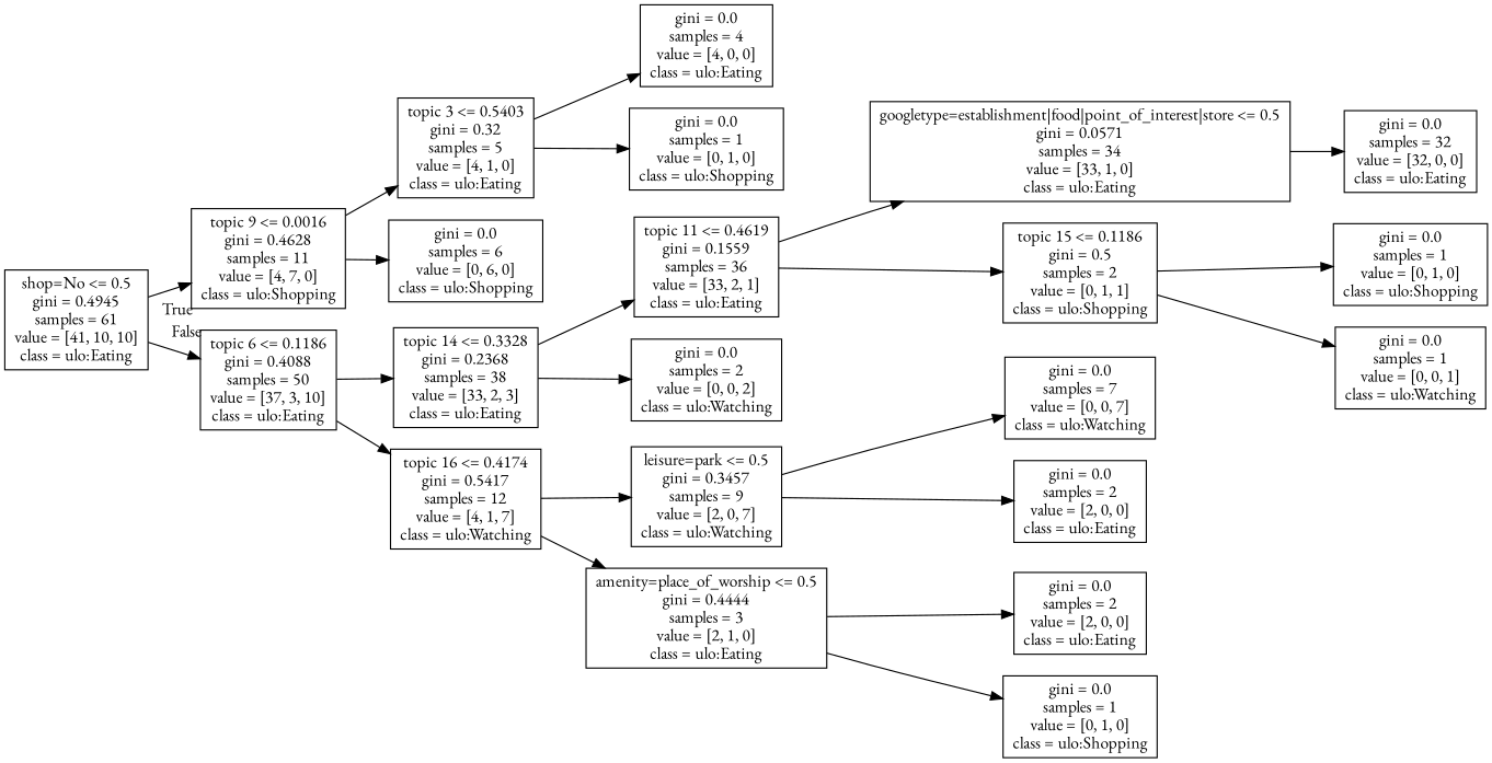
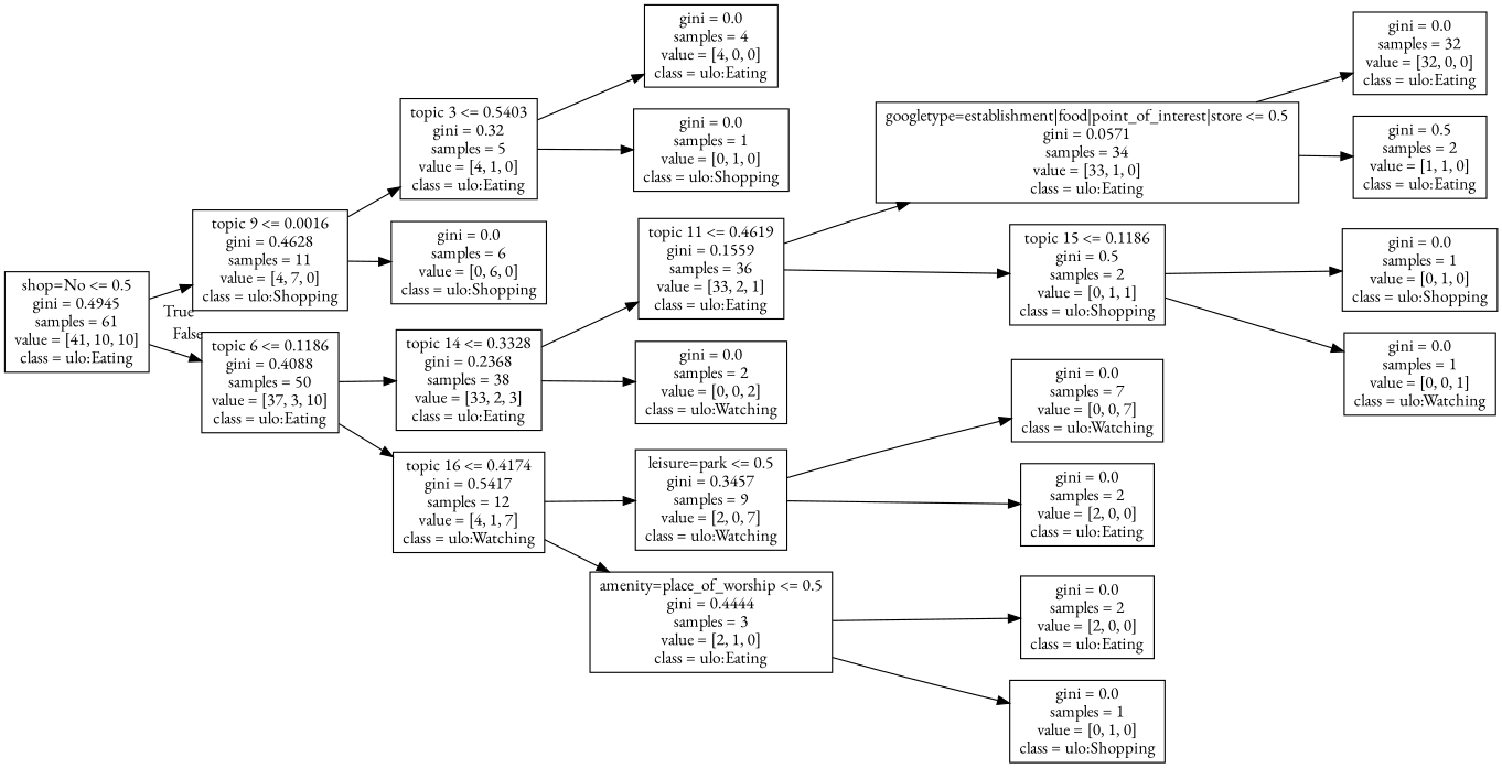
  digraph {
    rankdir=LR
    fontname="EB Garamond"
    node [shape=box fontname="EB Garamond"]
    edge [fontname="EB Garamond"]
    n1 [label="shop=No <= 0.5\ngini = 0.4945\nsamples = 61\nvalue = [41, 10, 10]\nclass = ulo:Eating"]
    n2 [label="topic 9 <= 0.0016\ngini = 0.4628\nsamples = 11\nvalue = [4, 7, 0]\nclass = ulo:Shopping"]
    n3 [label="topic 6 <= 0.1186\ngini = 0.4088\nsamples = 50\nvalue = [37, 3, 10]\nclass = ulo:Eating"]
    n4 [label="topic 3 <= 0.5403\ngini = 0.32\nsamples = 5\nvalue = [4, 1, 0]\nclass = ulo:Eating"]
    n5 [label="gini = 0.0\nsamples = 6\nvalue = [0, 6, 0]\nclass = ulo:Shopping"]
    n6 [label="gini = 0.0\nsamples = 4\nvalue = [4, 0, 0]\nclass = ulo:Eating"]
    n7 [label="gini = 0.0\nsamples = 1\nvalue = [0, 1, 0]\nclass = ulo:Shopping"]
    n8 [label="topic 14 <= 0.3328\ngini = 0.2368\nsamples = 38\nvalue = [33, 2, 3]\nclass = ulo:Eating"]
    n9 [label="topic 16 <= 0.4174\ngini = 0.5417\nsamples = 12\nvalue = [4, 1, 7]\nclass = ulo:Watching"]
    n10 [label="topic 11 <= 0.4619\ngini = 0.1559\nsamples = 36\nvalue = [33, 2, 1]\nclass = ulo:Eating"]
    n11 [label="gini = 0.0\nsamples = 2\nvalue = [0, 0, 2]\nclass = ulo:Watching"]
    n12 [label="googletype=establishment|food|point_of_interest|store <= 0.5\ngini = 0.0571\nsamples = 34\nvalue = [33, 1, 0]\nclass = ulo:Eating"]
    n13 [label="topic 15 <= 0.1186\ngini = 0.5\nsamples = 2\nvalue = [0, 1, 1]\nclass = ulo:Shopping"]
    n14 [label="gini = 0.0\nsamples = 32\nvalue = [32, 0, 0]\nclass = ulo:Eating"]
+   n15 [label="gini = 0.5\nsamples = 2\nvalue = [1, 1, 0]\nclass = ulo:Eating"]
    n16 [label="gini = 0.0\nsamples = 1\nvalue = [0, 1, 0]\nclass = ulo:Shopping"]
    n17 [label="gini = 0.0\nsamples = 1\nvalue = [0, 0, 1]\nclass = ulo:Watching"]
    n18 [label="leisure=park <= 0.5\ngini = 0.3457\nsamples = 9\nvalue = [2, 0, 7]\nclass = ulo:Watching"]
    n19 [label="amenity=place_of_worship <= 0.5\ngini = 0.4444\nsamples = 3\nvalue = [2, 1, 0]\nclass = ulo:Eating"]
    n20 [label="gini = 0.0\nsamples = 7\nvalue = [0, 0, 7]\nclass = ulo:Watching"]
    n21 [label="gini = 0.0\nsamples = 2\nvalue = [2, 0, 0]\nclass = ulo:Eating"]
    n22 [label="gini = 0.0\nsamples = 2\nvalue = [2, 0, 0]\nclass = ulo:Eating"]
    n23 [label="gini = 0.0\nsamples = 1\nvalue = [0, 1, 0]\nclass = ulo:Shopping"]
    n1 -> n2 [headlabel=True labelangle=45 labeldistance=2.5]
    n1 -> n3 [headlabel=False labelangle=-45 labeldistance=2.5]
    n2 -> n4
    n2 -> n5
    n3 -> n8
    n3 -> n9
    n4 -> n6
    n4 -> n7
    n8 -> n10
    n8 -> n11
    n9 -> n18
    n9 -> n19
    n10 -> n12
    n10 -> n13
    n12 -> n14
+   n12 -> n15
    n13 -> n16
    n13 -> n17
    n18 -> n20
    n18 -> n21
    n19 -> n22
    n19 -> n23
  }
